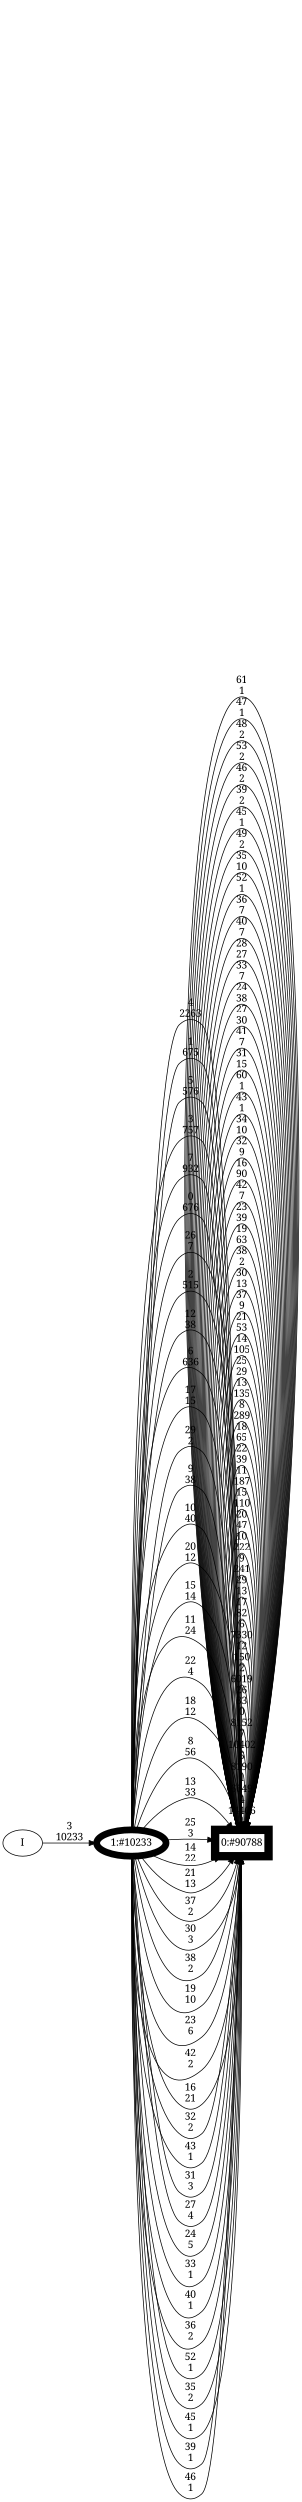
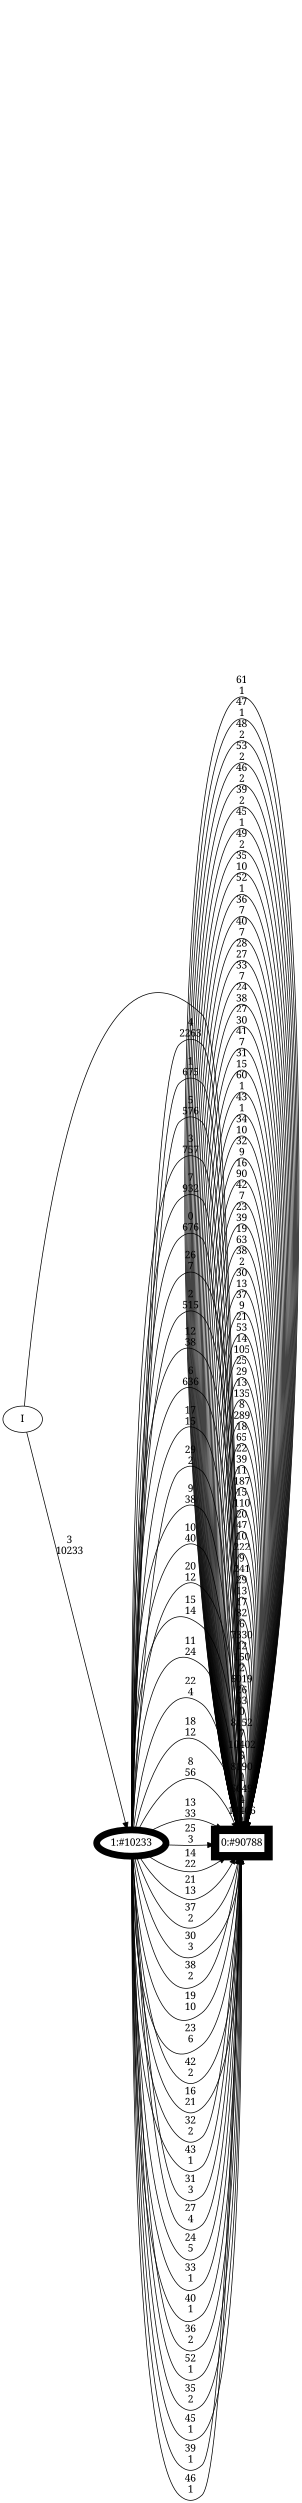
  digraph {
    fontname="Noto Serif"
    rankdir=LR
    node [fontname="Noto Serif"]
    edge [fontname="Noto Serif"]
    n1 [label="0:#90788\n" penwidth=11.4163 shape=box]
    n2 [label="1:#10233\n" penwidth=9.23347]
    I
    n1 -> n1 [label="4\n14406"]
    n1 -> n1 [label="1\n6649"]
    n1 -> n1 [label="5\n8190"]
    n1 -> n1 [label="7\n10402"]
    n1 -> n1 [label="0\n8152"]
    n1 -> n1 [label="26\n33"]
    n1 -> n1 [label="2\n6019"]
    n1 -> n1 [label="12\n150"]
    n1 -> n1 [label="6\n7330"]
    n1 -> n1 [label="17\n82"]
    n1 -> n1 [label="29\n13"]
    n1 -> n1 [label="9\n241"]
    n1 -> n1 [label="10\n222"]
    n1 -> n1 [label="20\n47"]
    n1 -> n1 [label="15\n110"]
    n1 -> n1 [label="11\n187"]
    n1 -> n1 [label="22\n39"]
    n1 -> n1 [label="18\n65"]
    n1 -> n1 [label="8\n289"]
    n1 -> n1 [label="13\n135"]
    n1 -> n1 [label="25\n29"]
    n1 -> n1 [label="14\n105"]
    n1 -> n1 [label="21\n53"]
    n1 -> n1 [label="37\n9"]
    n1 -> n1 [label="30\n13"]
    n1 -> n1 [label="38\n2"]
    n1 -> n1 [label="19\n63"]
    n1 -> n1 [label="23\n39"]
    n1 -> n1 [label="42\n7"]
    n1 -> n1 [label="16\n90"]
    n1 -> n1 [label="32\n9"]
    n1 -> n1 [label="34\n10"]
    n1 -> n1 [label="43\n1"]
    n1 -> n1 [label="60\n1"]
    n1 -> n1 [label="31\n15"]
    n1 -> n1 [label="41\n7"]
    n1 -> n1 [label="27\n30"]
    n1 -> n1 [label="24\n38"]
    n1 -> n1 [label="33\n7"]
    n1 -> n1 [label="28\n27"]
    n1 -> n1 [label="40\n7"]
    n1 -> n1 [label="36\n7"]
    n1 -> n1 [label="52\n1"]
    n1 -> n1 [label="35\n10"]
    n1 -> n1 [label="49\n2"]
    n1 -> n1 [label="45\n1"]
    n1 -> n1 [label="39\n2"]
    n1 -> n1 [label="46\n2"]
    n1 -> n1 [label="53\n2"]
    n1 -> n1 [label="48\n2"]
    n1 -> n1 [label="47\n1"]
    n1 -> n1 [label="61\n1"]
    n2 -> n1 [label="4\n2263"]
    n2 -> n1 [label="1\n675"]
    n2 -> n1 [label="5\n576"]
    n2 -> n1 [label="3\n757"]
    n2 -> n1 [label="7\n932"]
    n2 -> n1 [label="0\n676"]
    n2 -> n1 [label="26\n7"]
    n2 -> n1 [label="2\n515"]
    n2 -> n1 [label="12\n38"]
    n2 -> n1 [label="6\n636"]
    n2 -> n1 [label="17\n15"]
    n2 -> n1 [label="29\n2"]
    n2 -> n1 [label="9\n38"]
    n2 -> n1 [label="10\n40"]
    n2 -> n1 [label="20\n12"]
    n2 -> n1 [label="15\n14"]
    n2 -> n1 [label="11\n24"]
    n2 -> n1 [label="22\n4"]
    n2 -> n1 [label="18\n12"]
    n2 -> n1 [label="8\n56"]
    n2 -> n1 [label="13\n33"]
    n2 -> n1 [label="25\n3"]
    n2 -> n1 [label="14\n22"]
    n2 -> n1 [label="21\n13"]
    n2 -> n1 [label="37\n2"]
    n2 -> n1 [label="30\n3"]
    n2 -> n1 [label="38\n2"]
    n2 -> n1 [label="19\n10"]
    n2 -> n1 [label="23\n6"]
    n2 -> n1 [label="42\n2"]
    n2 -> n1 [label="16\n21"]
    n2 -> n1 [label="32\n2"]
    n2 -> n1 [label="43\n1"]
    n2 -> n1 [label="31\n3"]
    n2 -> n1 [label="27\n4"]
    n2 -> n1 [label="24\n5"]
    n2 -> n1 [label="33\n1"]
    n2 -> n1 [label="40\n1"]
    n2 -> n1 [label="36\n2"]
    n2 -> n1 [label="52\n1"]
    n2 -> n1 [label="35\n2"]
    n2 -> n1 [label="45\n1"]
    n2 -> n1 [label="39\n1"]
    n2 -> n1 [label="46\n1"]
+   I -> n1
    I -> n2 [label="3\n10233"]
  }
